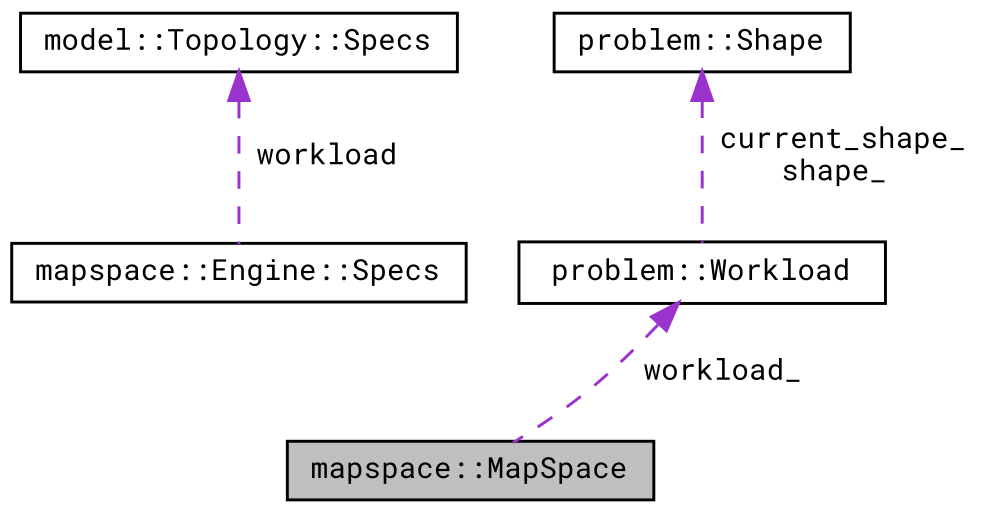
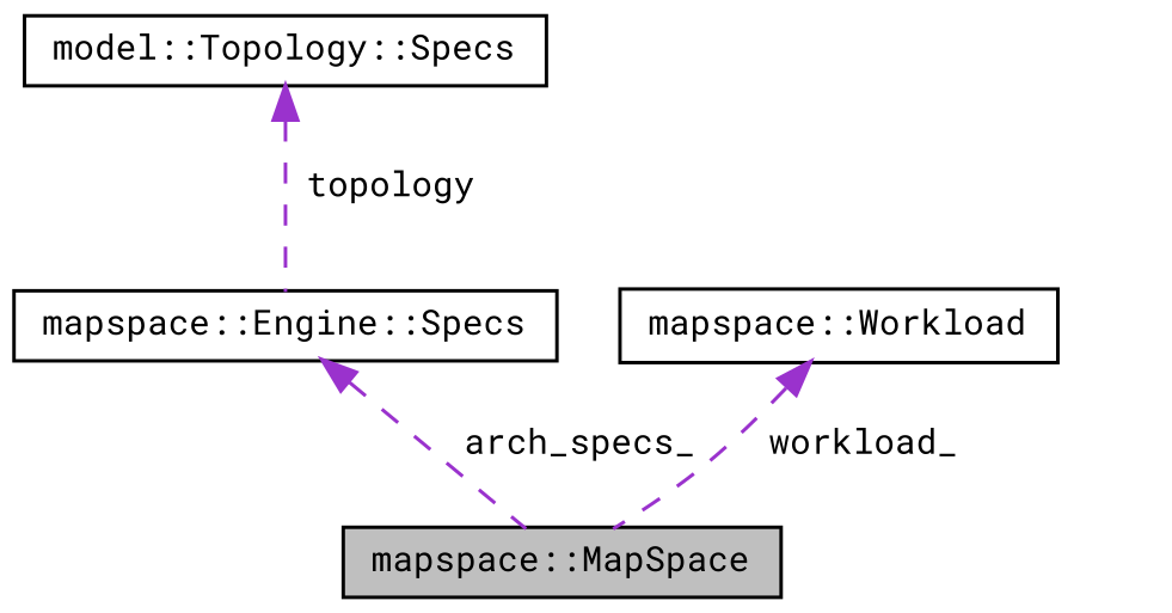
  digraph {
    fontname="Roboto Mono"
    node [color=black fillcolor=white fontname="Roboto Mono" fontsize=10 shape=record style=filled]
    edge [color=darkorchid3 dir=back fontname="Roboto Mono" fontsize=10 labelfontname=Helvetica labelfontsize=10 style=dashed]
    n1 [fillcolor=grey75 fontcolor=black height=0.2 label="mapspace::MapSpace" width=0.4]
    n2 [height=0.2 label="mapspace::Engine::Specs" width=0.4]
    n3 [height=0.2 label="model::Topology::Specs" width=0.4]
-   n4 [height=0.2 label="problem::Workload" width=0.4]
-   n5 [height=0.2 label="problem::Shape" width=0.4]
-   n3 -> n2 [label=" workload"]
+   n4 [height=0.2 label="mapspace::Workload" width=0.4]
+   n2 -> n1 [label=" arch_specs_"]
+   n3 -> n2 [label=" topology"]
    n4 -> n1 [label=" workload_"]
-   n5 -> n4 [label=" current_shape_\nshape_"]
  }
